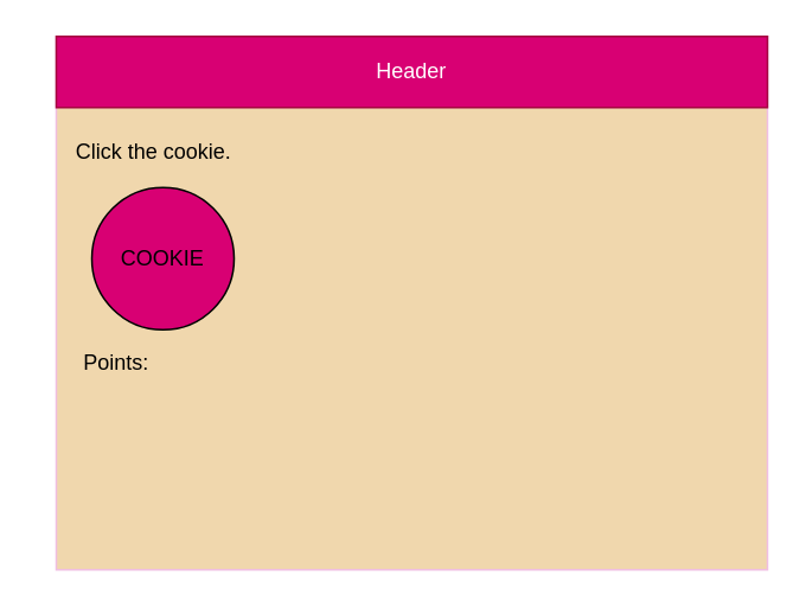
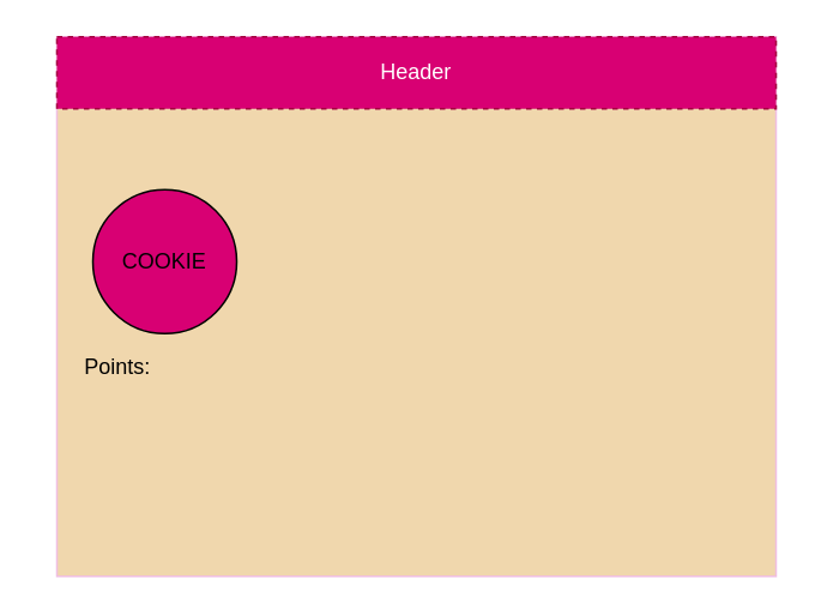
  <mxCell id="0" />
  <mxCell id="1" parent="0" />
  <mxCell id="2" value="" style="rounded=0;whiteSpace=wrap;html=1;strokeColor=#F0BEE1;fillColor=#F0D7AD;" parent="1" vertex="1"><mxGeometry x="31" y="20" width="400" height="300" as="geometry" /></mxCell>
- <mxCell id="3" value="Header" style="rounded=0;whiteSpace=wrap;html=1;fillColor=#d80073;fontColor=#ffffff;strokeColor=#A50040;" parent="1" vertex="1"><mxGeometry x="31" y="20" width="400" height="40" as="geometry" /></mxCell>
+ <mxCell id="3" value="Header" style="rounded=0;whiteSpace=wrap;html=1;fillColor=#d80073;fontColor=#ffffff;strokeColor=#A50040;dashed=1;" parent="1" vertex="1"><mxGeometry x="31" y="20" width="400" height="40" as="geometry" /></mxCell>
  <mxCell id="4" value="COOKIE" style="ellipse;whiteSpace=wrap;html=1;aspect=fixed;strokeColor=#000000;fillColor=#d80073;" vertex="1" parent="1"><mxGeometry x="51" y="105" width="80" height="80" as="geometry" /></mxCell>
- <mxCell id="5" value="&lt;font color=&quot;#000000&quot;&gt;Click the cookie.&lt;/font&gt;" style="text;html=1;strokeColor=none;fillColor=none;align=center;verticalAlign=middle;whiteSpace=wrap;rounded=0;" vertex="1" parent="1"><mxGeometry x="31" y="70" width="110" height="30" as="geometry" /></mxCell>
  <mxCell id="6" value="Points:" style="text;html=1;strokeColor=none;fillColor=none;align=center;verticalAlign=middle;whiteSpace=wrap;rounded=0;fontColor=#000000;" vertex="1" parent="1"><mxGeometry x="20" y="189" width="90" height="30" as="geometry" /></mxCell>
